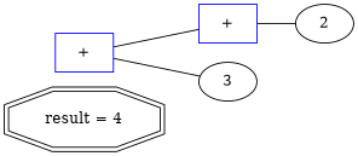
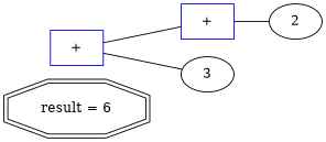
  graph {
    rankdir=LR
-   n1 [label="result = 4" shape=doubleoctagon]
+   n1 [label="result = 6" shape=doubleoctagon]
    n2 [color=blue label="+" shape=box]
    n3 [color=blue label="+" shape=box]
    n4 [label=3]
    n5 [label=2]
    n2 -- n3
    n2 -- n4
    n3 -- n5
  }
